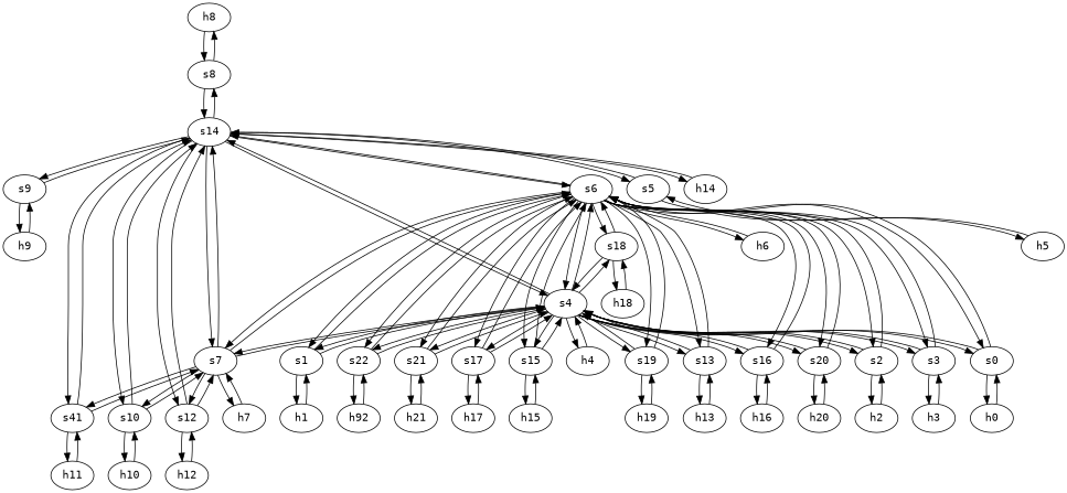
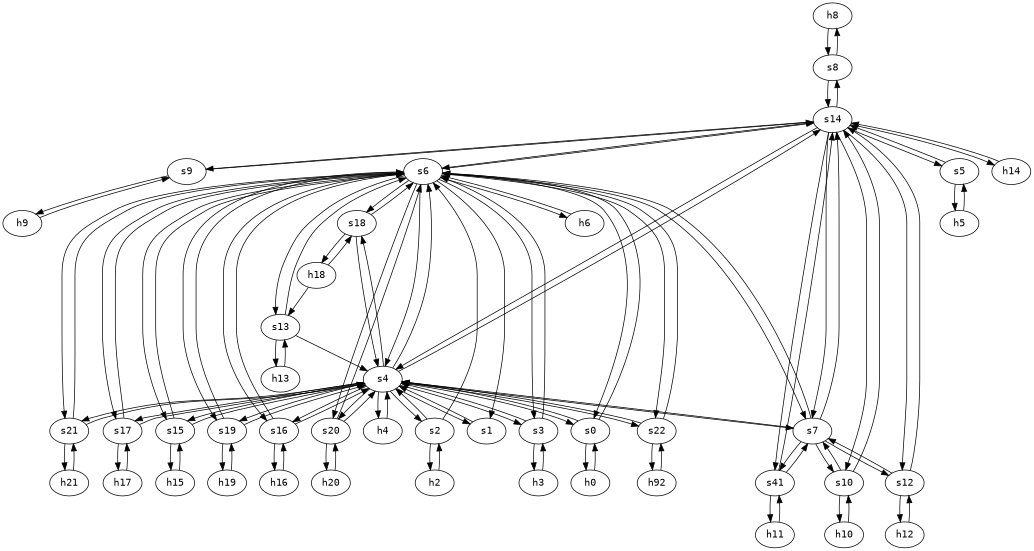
  strict digraph {
    fontname="DejaVu Sans Mono"
    node [fontname="DejaVu Sans Mono" type=host]
    edge [capacity="1Gbps" cost=1 dst_port=1 fontname="DejaVu Sans Mono" src_port=1]
    h8 [ip="111.0.8.8" mac="00:00:00:00:8:8"]
    s8 [type=switch]
    s14 [type=switch]
    s9 [type=switch]
    s6 [type=switch]
    s4 [type=switch]
    s7 [type=switch]
    n8 [label=s41 type=switch]
    s10 [type=switch]
    s12 [type=switch]
    s5 [type=switch]
    h14 [ip="111.0.14.14" mac="00:00:00:00:14:14"]
    h9 [ip="111.0.9.9" mac="00:00:00:00:9:9"]
    h2 [ip="111.0.2.2" mac="00:00:00:00:2:2"]
    s2 [type=switch]
    s3 [type=switch]
    s0 [type=switch]
    s1 [type=switch]
    h6 [ip="111.0.6.6" mac="00:00:00:00:6:6"]
    s22 [type=switch]
    s21 [type=switch]
    s17 [type=switch]
    s15 [type=switch]
    s19 [type=switch]
    s13 [type=switch]
    s16 [type=switch]
    s20 [type=switch]
    s18 [type=switch]
    h4 [ip="111.0.4.4" mac="00:00:00:00:4:4"]
    h3 [ip="111.0.3.3" mac="00:00:00:00:3:3"]
    h0 [ip="111.0.0.0" mac="00:00:00:00:0:0"]
-   h1 [ip="111.0.1.1" mac="00:00:00:00:1:1"]
-   h7 [ip="111.0.7.7" mac="00:00:00:00:7:7"]
    n34 [ip="111.0.22.22" label=h92 mac="00:00:00:00:22:22"]
    h21 [ip="111.0.21.21" mac="00:00:00:00:21:21"]
    h17 [ip="111.0.17.17" mac="00:00:00:00:17:17"]
    h15 [ip="111.0.15.15" mac="00:00:00:00:15:15"]
    h19 [ip="111.0.19.19" mac="00:00:00:00:19:19"]
    h13 [ip="111.0.13.13" mac="00:00:00:00:13:13"]
    h16 [ip="111.0.16.16" mac="00:00:00:00:16:16"]
    h20 [ip="111.0.20.20" mac="00:00:00:00:20:20"]
    h18 [ip="111.0.18.18" mac="00:00:00:00:18:18"]
    h11 [ip="111.0.11.11" mac="00:00:00:00:11:11"]
    h10 [ip="111.0.10.10" mac="00:00:00:00:10:10"]
    h12 [ip="111.0.12.12" mac="00:00:00:00:12:12"]
    h5 [ip="111.0.5.5" mac="00:00:00:00:5:5"]
    h8 -> s8
    s8 -> h8
    s8 -> s14 [dst_port=6 src_port=2]
    s14 -> s8 [dst_port=2 src_port=6]
    s14 -> s9 [dst_port=2 src_port=7]
    s14 -> s6 [dst_port=9 src_port=4]
    s14 -> s4 [dst_port=9 src_port=2]
    s14 -> s7 [dst_port=8 src_port=5]
    s14 -> n8 [dst_port=3 src_port=11]
    s14 -> s10 [dst_port=6 src_port=10]
    s14 -> s12 [dst_port=3 src_port=12]
    s14 -> s5 [dst_port=2 src_port=3]
    s14 -> h14
    s9 -> s14 [dst_port=7 src_port=2]
    s9 -> h9
    s6 -> s14 [dst_port=4 src_port=9]
    s6 -> s4 [dst_port=6 src_port=6]
    s6 -> s7 [dst_port=3 src_port=7]
-   s6 -> s2 [dst_port=3 src_port=4]
    s6 -> s3 [dst_port=3 src_port=5]
    s6 -> s0 [dst_port=3 src_port=2]
    s6 -> s1 [dst_port=3 src_port=3]
    s6 -> h6
    s6 -> s22 [dst_port=3 src_port=17]
    s6 -> s21 [dst_port=3 src_port=16]
    s6 -> s17 [dst_port=3 src_port=12]
    s6 -> s15 [dst_port=3 src_port=10]
    s6 -> s19 [dst_port=3 src_port=14]
    s6 -> s13 [dst_port=3 src_port=8]
    s6 -> s16 [dst_port=3 src_port=11]
    s6 -> s20 [dst_port=3 src_port=15]
    s6 -> s18 [dst_port=3 src_port=13]
    s4 -> s14 [dst_port=2 src_port=9]
    s4 -> s6 [dst_port=6 src_port=6]
    s4 -> s7 [dst_port=2 src_port=7]
    s4 -> s2 [dst_port=2 src_port=4]
    s4 -> s3 [dst_port=2 src_port=5]
    s4 -> s0 [dst_port=2 src_port=2]
    s4 -> s1 [dst_port=2 src_port=3]
    s4 -> s22 [dst_port=2 src_port=17]
    s4 -> s21 [dst_port=2 src_port=16]
    s4 -> s17 [dst_port=2 src_port=12]
    s4 -> s15 [dst_port=2 src_port=10]
    s4 -> s19 [dst_port=2 src_port=14]
-   s4 -> s13 [dst_port=2 src_port=8]
+   h18 -> s13 [dst_port=2 src_port=8]
    s4 -> s16 [dst_port=2 src_port=11]
    s4 -> s20 [dst_port=2 src_port=15]
    s4 -> s18 [dst_port=2 src_port=13]
    s4 -> h4
    s7 -> s14 [dst_port=5 src_port=8]
    s7 -> s6 [dst_port=7 src_port=3]
    s7 -> s4 [dst_port=7 src_port=2]
    s7 -> n8 [dst_port=2 src_port=6]
    s7 -> s10 [dst_port=3 src_port=5]
    s7 -> s12 [dst_port=2 src_port=7]
-   s7 -> h7
    n8 -> s14 [dst_port=11 src_port=3]
    n8 -> s7 [dst_port=6 src_port=2]
    n8 -> h11
    s10 -> s14 [dst_port=10 src_port=6]
    s10 -> s7 [dst_port=5 src_port=3]
    s10 -> h10
    s12 -> s14 [dst_port=12 src_port=3]
    s12 -> s7 [dst_port=7 src_port=2]
    s12 -> h12
    s5 -> s14 [dst_port=3 src_port=2]
    s5 -> h5
    h14 -> s14
    h9 -> s9
    h2 -> s2
    s2 -> s6 [dst_port=4 src_port=3]
    s2 -> s4 [dst_port=4 src_port=2]
    s2 -> h2
    s3 -> s6 [dst_port=5 src_port=3]
    s3 -> s4 [dst_port=5 src_port=2]
    s3 -> h3
    s0 -> s6 [dst_port=2 src_port=3]
    s0 -> s4 [dst_port=2 src_port=2]
    s0 -> h0
-   s1 -> s6 [dst_port=3 src_port=3]
    s1 -> s4 [dst_port=3 src_port=2]
-   s1 -> h1
    h6 -> s6
    s22 -> s6 [dst_port=17 src_port=3]
    s22 -> s4 [dst_port=17 src_port=2]
    s22 -> n34
    s21 -> s6 [dst_port=16 src_port=3]
    s21 -> s4 [dst_port=16 src_port=2]
    s21 -> h21
    s17 -> s6 [dst_port=12 src_port=3]
    s17 -> s4 [dst_port=12 src_port=2]
    s17 -> h17
    s15 -> s6 [dst_port=10 src_port=3]
    s15 -> s4 [dst_port=10 src_port=2]
    s15 -> h15
    s19 -> s6 [dst_port=14 src_port=3]
    s19 -> s4 [dst_port=14 src_port=2]
    s19 -> h19
    s13 -> s6 [dst_port=8 src_port=3]
    s13 -> s4 [dst_port=8 src_port=2]
    s13 -> h13
    s16 -> s6 [dst_port=11 src_port=3]
    s16 -> s4 [dst_port=11 src_port=2]
    s16 -> h16
    s20 -> s6 [dst_port=15 src_port=3]
    s20 -> s4 [dst_port=15 src_port=2]
    s20 -> h20
    s18 -> s6 [dst_port=13 src_port=3]
    s18 -> s4 [dst_port=13 src_port=2]
    s18 -> h18
    h4 -> s4
    h3 -> s3
    h0 -> s0
-   h1 -> s1
-   h7 -> s7
    n34 -> s22
    h21 -> s21
    h17 -> s17
    h15 -> s15
    h19 -> s19
    h13 -> s13
    h16 -> s16
    h20 -> s20
    h18 -> s18
    h11 -> n8
    h10 -> s10
    h12 -> s12
    h5 -> s5
  }
